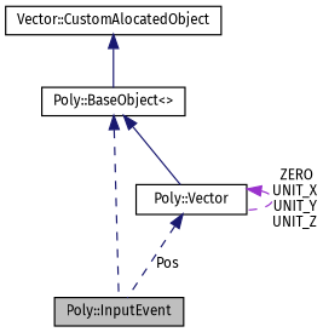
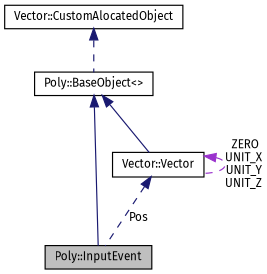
  digraph {
    fontname="Fira Sans"
    node [color=black fillcolor=white fontname="Fira Sans" fontsize=10 shape=record style=filled]
    edge [color=midnightblue dir=back fontname="Fira Sans" fontsize=10 labelfontname=Helvetica labelfontsize=10 style=solid]
    n1 [fillcolor=grey75 fontcolor=black height=0.2 label="Poly::InputEvent" width=0.4]
    n2 [height=0.2 label="Poly::BaseObject\<\>" width=0.4]
-   n3 [height=0.2 label="Poly::Vector" width=0.4]
+   n3 [height=0.2 label="Vector::Vector" width=0.4]
    n4 [height=0.2 label="Vector::CustomAlocatedObject" width=0.4]
-   n2 -> n1 [style=dashed]
+   n2 -> n1
    n2 -> n3
    n3 -> n1 [label=" Pos" style=dashed]
    n3 -> n3 [color=darkorchid3 label=" ZERO\nUNIT_X\nUNIT_Y\nUNIT_Z" style=dashed]
-   n4 -> n2
+   n4 -> n2 [style=dashed]
  }
